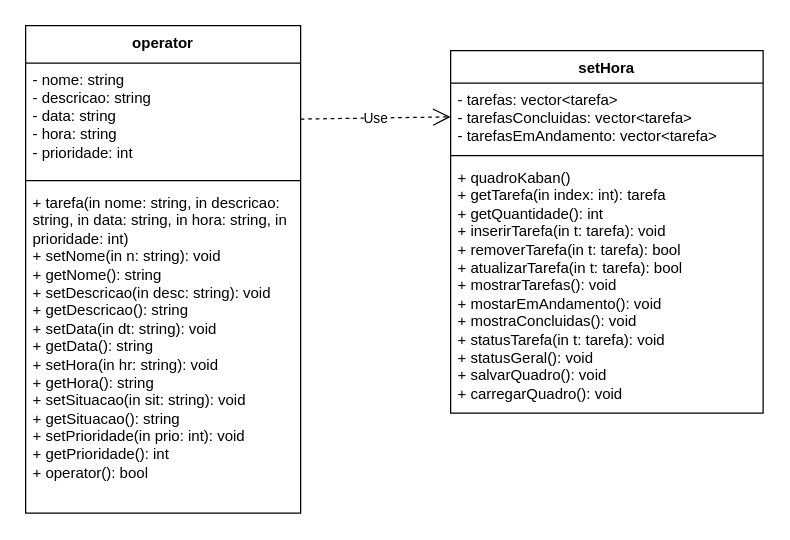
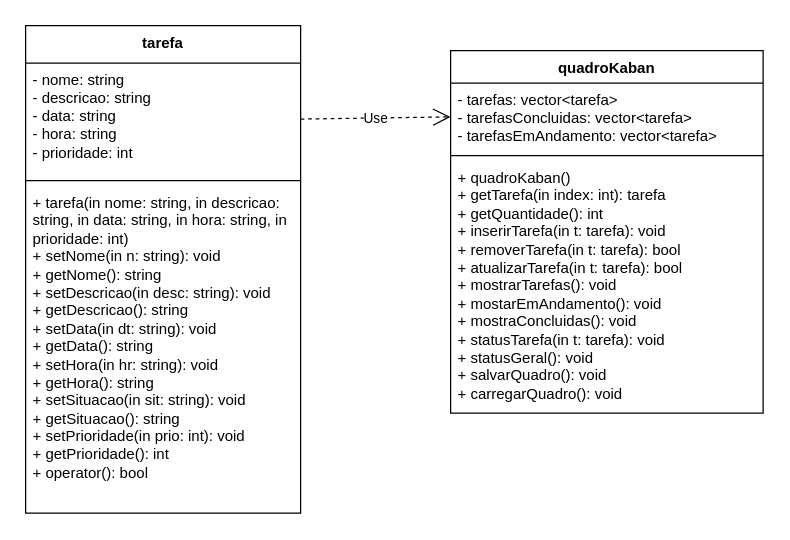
  <mxCell id="0" />
  <mxCell id="1" parent="0" />
- <mxCell id="2" value="setHora" style="swimlane;fontStyle=1;align=center;verticalAlign=top;childLayout=stackLayout;horizontal=1;startSize=26;horizontalStack=0;resizeParent=1;resizeParentMax=0;resizeLast=0;collapsible=1;marginBottom=0;whiteSpace=wrap;html=1;" parent="1" vertex="1"><mxGeometry x="360" y="40" width="250" height="290" as="geometry" /></mxCell>
+ <mxCell id="2" value="quadroKaban" style="swimlane;fontStyle=1;align=center;verticalAlign=top;childLayout=stackLayout;horizontal=1;startSize=26;horizontalStack=0;resizeParent=1;resizeParentMax=0;resizeLast=0;collapsible=1;marginBottom=0;whiteSpace=wrap;html=1;" parent="1" vertex="1"><mxGeometry x="360" y="40" width="250" height="290" as="geometry" /></mxCell>
  <mxCell id="3" value="- tarefas: vector&amp;lt;tarefa&amp;gt;&lt;br&gt;- tarefasConcluidas: vector&amp;lt;tarefa&amp;gt;&lt;br&gt;- tarefasEmAndamento: vector&amp;lt;tarefa&amp;gt;" style="text;strokeColor=none;fillColor=none;align=left;verticalAlign=top;spacingLeft=4;spacingRight=4;overflow=hidden;rotatable=0;points=[[0,0.5],[1,0.5]];portConstraint=eastwest;whiteSpace=wrap;html=1;" parent="2" vertex="1"><mxGeometry y="26" width="250" height="54" as="geometry" /></mxCell>
  <mxCell id="4" value="" style="line;strokeWidth=1;fillColor=none;align=left;verticalAlign=middle;spacingTop=-1;spacingLeft=3;spacingRight=3;rotatable=0;labelPosition=right;points=[];portConstraint=eastwest;strokeColor=inherit;" parent="2" vertex="1"><mxGeometry y="80" width="250" height="8" as="geometry" /></mxCell>
  <mxCell id="5" value="+ quadroKaban()&lt;br&gt;+ getTarefa(in index: int): tarefa&lt;br&gt;+ getQuantidade(): int&lt;br&gt;+ inserirTarefa(in t: tarefa): void&lt;br&gt;+ removerTarefa(in t: tarefa): bool&lt;br&gt;+ atualizarTarefa(in t: tarefa): bool&lt;br&gt;+ mostrarTarefas(): void&lt;br&gt;+ mostarEmAndamento(): void&lt;br&gt;+ mostraConcluidas(): void&lt;br&gt;+ statusTarefa(in t: tarefa): void&lt;br&gt;+ statusGeral(): void&lt;br&gt;+ salvarQuadro(): void&lt;br&gt;+ carregarQuadro(): void" style="text;strokeColor=none;fillColor=none;align=left;verticalAlign=top;spacingLeft=4;spacingRight=4;overflow=hidden;rotatable=0;points=[[0,0.5],[1,0.5]];portConstraint=eastwest;whiteSpace=wrap;html=1;" parent="2" vertex="1"><mxGeometry y="88" width="250" height="202" as="geometry" /></mxCell>
- <mxCell id="6" value="operator" style="swimlane;fontStyle=1;align=center;verticalAlign=top;childLayout=stackLayout;horizontal=1;startSize=30;horizontalStack=0;resizeParent=1;resizeParentMax=0;resizeLast=0;collapsible=1;marginBottom=0;whiteSpace=wrap;html=1;" parent="1" vertex="1"><mxGeometry x="20" y="20" width="220" height="390" as="geometry" /></mxCell>
+ <mxCell id="6" value="tarefa" style="swimlane;fontStyle=1;align=center;verticalAlign=top;childLayout=stackLayout;horizontal=1;startSize=30;horizontalStack=0;resizeParent=1;resizeParentMax=0;resizeLast=0;collapsible=1;marginBottom=0;whiteSpace=wrap;html=1;" parent="1" vertex="1"><mxGeometry x="20" y="20" width="220" height="390" as="geometry" /></mxCell>
  <mxCell id="7" value="- nome: string&lt;br&gt;- descricao: string&lt;br&gt;- data: string&lt;br&gt;- hora: string&lt;br&gt;- prioridade: int" style="text;strokeColor=none;fillColor=none;align=left;verticalAlign=top;spacingLeft=4;spacingRight=4;overflow=hidden;rotatable=0;points=[[0,0.5],[1,0.5]];portConstraint=eastwest;whiteSpace=wrap;html=1;" parent="6" vertex="1"><mxGeometry y="30" width="220" height="90" as="geometry" /></mxCell>
  <mxCell id="8" value="" style="line;strokeWidth=1;fillColor=none;align=left;verticalAlign=middle;spacingTop=-1;spacingLeft=3;spacingRight=3;rotatable=0;labelPosition=right;points=[];portConstraint=eastwest;strokeColor=inherit;" parent="6" vertex="1"><mxGeometry y="120" width="220" height="8" as="geometry" /></mxCell>
  <mxCell id="9" value="+ tarefa(in nome: string, in descricao: string, in data: string, in hora: string, in prioridade: int)&lt;br&gt;+ setNome(in n: string): void&lt;br&gt;+ getNome(): string&lt;br&gt;+ setDescricao(in desc: string): void&lt;br&gt;+ getDescricao(): string&lt;br&gt;+ setData(in dt: string): void&lt;br&gt;+ getData(): string&lt;br&gt;+ setHora(in hr: string): void&lt;br&gt;+ getHora(): string&lt;br&gt;+ setSituacao(in sit: string): void&lt;br&gt;+ getSituacao(): string&lt;br&gt;+ setPrioridade(in prio: int): void&lt;br&gt;+ getPrioridade(): int&lt;br&gt;+ operator(): bool&lt;br&gt;&lt;br&gt;" style="text;strokeColor=none;fillColor=none;align=left;verticalAlign=top;spacingLeft=4;spacingRight=4;overflow=hidden;rotatable=0;points=[[0,0.5],[1,0.5]];portConstraint=eastwest;whiteSpace=wrap;html=1;" parent="6" vertex="1"><mxGeometry y="128" width="220" height="262" as="geometry" /></mxCell>
  <mxCell id="10" value="Use" style="endArrow=open;endSize=12;dashed=1;html=1;rounded=0;entryX=0;entryY=0.5;entryDx=0;entryDy=0;exitX=0.997;exitY=0.604;exitDx=0;exitDy=0;exitPerimeter=0;" parent="1" target="3" edge="1"><mxGeometry width="160" relative="1" as="geometry"><mxPoint x="240" y="94.77" as="sourcePoint" /><mxPoint x="357.66" y="99.232" as="targetPoint" /><Array as="points" /></mxGeometry></mxCell>
